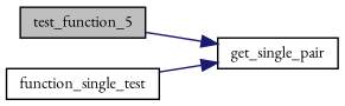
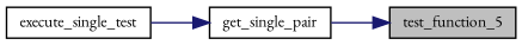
  digraph {
    fontname="EB Garamond"
    rankdir=RL
    node [color=black fillcolor=white fontname="EB Garamond" fontsize=10 shape=record style=filled]
    edge [color=midnightblue dir=back fontname="EB Garamond" fontsize=10 labelfontname=Helvetica labelfontsize=10 style=solid]
    n1 [fillcolor=grey75 fontcolor=black height=0.2 label=test_function_5 width=0.4]
    n2 [height=0.2 label=get_single_pair width=0.4]
-   n3 [height=0.2 label=function_single_test width=0.4]
-   n2 -> n1
+   n3 [height=0.2 label=execute_single_test width=0.4]
+   n1 -> n2
    n2 -> n3
  }
